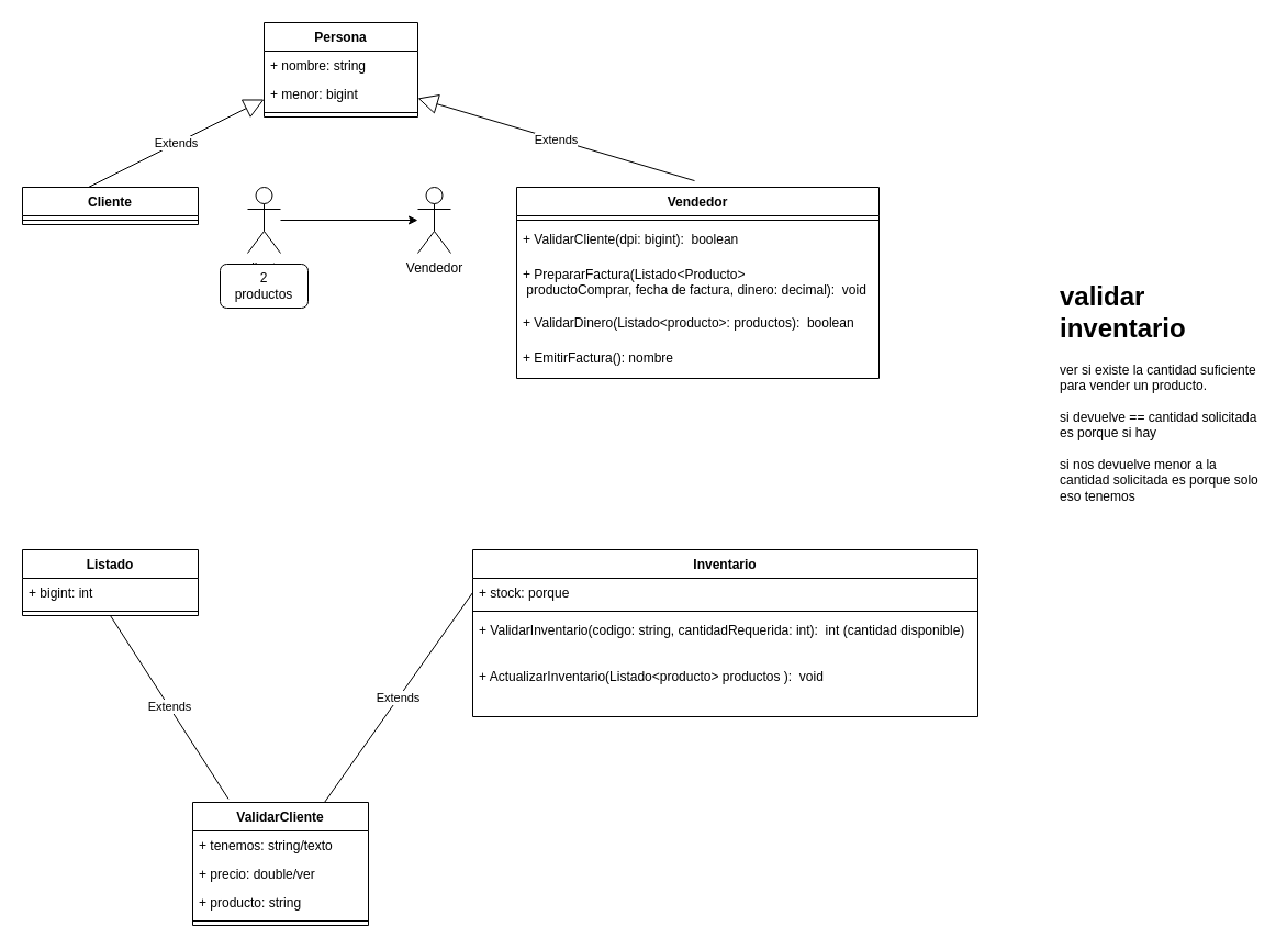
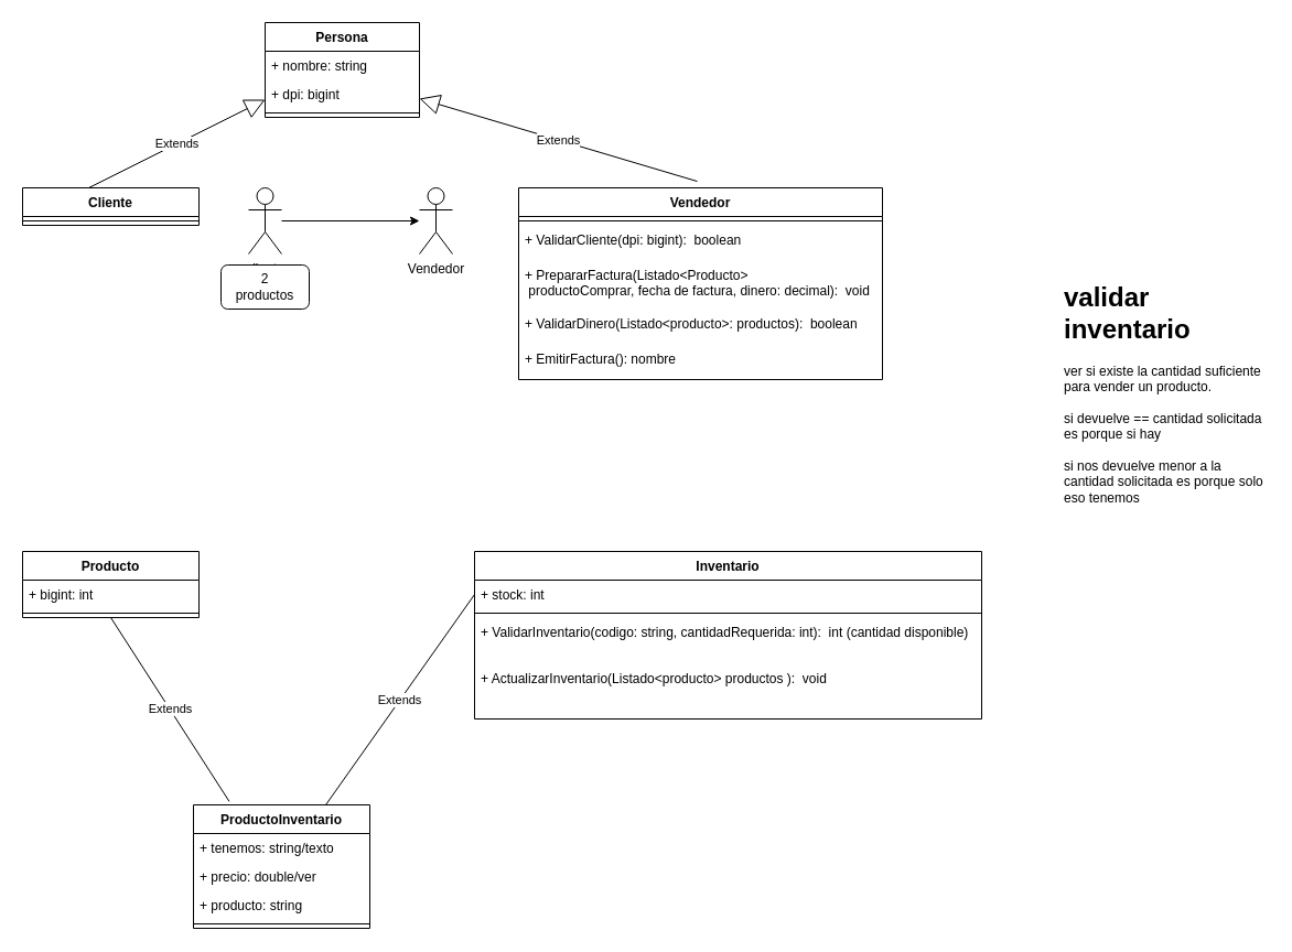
  <mxCell id="0" />
  <mxCell id="1" parent="0" />
  <mxCell id="2" value="Cliente" style="swimlane;fontStyle=1;align=center;verticalAlign=top;childLayout=stackLayout;horizontal=1;startSize=26;horizontalStack=0;resizeParent=1;resizeParentMax=0;resizeLast=0;collapsible=1;marginBottom=0;" vertex="1" parent="1"><mxGeometry x="20" y="170" width="160" height="34" as="geometry" /></mxCell>
  <mxCell id="3" value="" style="line;strokeWidth=1;fillColor=none;align=left;verticalAlign=middle;spacingTop=-1;spacingLeft=3;spacingRight=3;rotatable=0;labelPosition=right;points=[];portConstraint=eastwest;strokeColor=inherit;" vertex="1" parent="2"><mxGeometry y="26" width="160" height="8" as="geometry" /></mxCell>
  <mxCell id="4" value="Vendedor" style="swimlane;fontStyle=1;align=center;verticalAlign=top;childLayout=stackLayout;horizontal=1;startSize=26;horizontalStack=0;resizeParent=1;resizeParentMax=0;resizeLast=0;collapsible=1;marginBottom=0;" vertex="1" parent="1"><mxGeometry x="470" y="170" width="330" height="174" as="geometry" /></mxCell>
  <mxCell id="5" value="" style="line;strokeWidth=1;fillColor=none;align=left;verticalAlign=middle;spacingTop=-1;spacingLeft=3;spacingRight=3;rotatable=0;labelPosition=right;points=[];portConstraint=eastwest;strokeColor=inherit;" vertex="1" parent="4"><mxGeometry y="26" width="330" height="8" as="geometry" /></mxCell>
  <mxCell id="6" value="+ ValidarCliente(dpi: bigint):  boolean" style="text;strokeColor=none;fillColor=none;align=left;verticalAlign=top;spacingLeft=4;spacingRight=4;overflow=hidden;rotatable=0;points=[[0,0.5],[1,0.5]];portConstraint=eastwest;" vertex="1" parent="4"><mxGeometry y="34" width="330" height="32" as="geometry" /></mxCell>
  <mxCell id="7" value="+ PrepararFactura(Listado&lt;Producto&gt;&#10; productoComprar, fecha de factura, dinero: decimal):  void" style="text;strokeColor=none;fillColor=none;align=left;verticalAlign=top;spacingLeft=4;spacingRight=4;overflow=hidden;rotatable=0;points=[[0,0.5],[1,0.5]];portConstraint=eastwest;" vertex="1" parent="4"><mxGeometry y="66" width="330" height="44" as="geometry" /></mxCell>
  <mxCell id="8" value="+ ValidarDinero(Listado&lt;producto&gt;: productos):  boolean" style="text;strokeColor=none;fillColor=none;align=left;verticalAlign=top;spacingLeft=4;spacingRight=4;overflow=hidden;rotatable=0;points=[[0,0.5],[1,0.5]];portConstraint=eastwest;" vertex="1" parent="4"><mxGeometry y="110" width="330" height="32" as="geometry" /></mxCell>
  <mxCell id="9" value="+ EmitirFactura(): nombre" style="text;strokeColor=none;fillColor=none;align=left;verticalAlign=top;spacingLeft=4;spacingRight=4;overflow=hidden;rotatable=0;points=[[0,0.5],[1,0.5]];portConstraint=eastwest;" vertex="1" parent="4"><mxGeometry y="142" width="330" height="32" as="geometry" /></mxCell>
  <mxCell id="10" value="Persona" style="swimlane;fontStyle=1;align=center;verticalAlign=top;childLayout=stackLayout;horizontal=1;startSize=26;horizontalStack=0;resizeParent=1;resizeParentMax=0;resizeLast=0;collapsible=1;marginBottom=0;" vertex="1" parent="1"><mxGeometry x="240" y="20" width="140" height="86" as="geometry" /></mxCell>
  <mxCell id="11" value="+ nombre: string" style="text;strokeColor=none;fillColor=none;align=left;verticalAlign=top;spacingLeft=4;spacingRight=4;overflow=hidden;rotatable=0;points=[[0,0.5],[1,0.5]];portConstraint=eastwest;" vertex="1" parent="10"><mxGeometry y="26" width="140" height="26" as="geometry" /></mxCell>
- <mxCell id="12" value="+ menor: bigint" style="text;strokeColor=none;fillColor=none;align=left;verticalAlign=top;spacingLeft=4;spacingRight=4;overflow=hidden;rotatable=0;points=[[0,0.5],[1,0.5]];portConstraint=eastwest;" vertex="1" parent="10"><mxGeometry y="52" width="140" height="26" as="geometry" /></mxCell>
+ <mxCell id="12" value="+ dpi: bigint" style="text;strokeColor=none;fillColor=none;align=left;verticalAlign=top;spacingLeft=4;spacingRight=4;overflow=hidden;rotatable=0;points=[[0,0.5],[1,0.5]];portConstraint=eastwest;" vertex="1" parent="10"><mxGeometry y="52" width="140" height="26" as="geometry" /></mxCell>
  <mxCell id="13" value="" style="line;strokeWidth=1;fillColor=none;align=left;verticalAlign=middle;spacingTop=-1;spacingLeft=3;spacingRight=3;rotatable=0;labelPosition=right;points=[];portConstraint=eastwest;strokeColor=inherit;" vertex="1" parent="10"><mxGeometry y="78" width="140" height="8" as="geometry" /></mxCell>
  <mxCell id="14" value="Extends" style="endArrow=block;endSize=16;endFill=0;html=1;entryX=0;entryY=0.692;entryDx=0;entryDy=0;entryPerimeter=0;exitX=0.375;exitY=0;exitDx=0;exitDy=0;exitPerimeter=0;" edge="1" parent="1" source="2" target="12"><mxGeometry width="160" relative="1" as="geometry"><mxPoint x="80" y="150" as="sourcePoint" /><mxPoint x="240" y="150" as="targetPoint" /></mxGeometry></mxCell>
  <mxCell id="15" value="Extends" style="endArrow=block;endSize=16;endFill=0;html=1;entryX=1;entryY=0.654;entryDx=0;entryDy=0;entryPerimeter=0;exitX=0.491;exitY=-0.034;exitDx=0;exitDy=0;exitPerimeter=0;" edge="1" parent="1" source="4" target="12"><mxGeometry width="160" relative="1" as="geometry"><mxPoint x="180" y="190" as="sourcePoint" /><mxPoint x="250" y="99.992" as="targetPoint" /></mxGeometry></mxCell>
- <mxCell id="16" value="Listado" style="swimlane;fontStyle=1;align=center;verticalAlign=top;childLayout=stackLayout;horizontal=1;startSize=26;horizontalStack=0;resizeParent=1;resizeParentMax=0;resizeLast=0;collapsible=1;marginBottom=0;" vertex="1" parent="1"><mxGeometry x="20" y="500" width="160" height="60" as="geometry" /></mxCell>
+ <mxCell id="16" value="Producto" style="swimlane;fontStyle=1;align=center;verticalAlign=top;childLayout=stackLayout;horizontal=1;startSize=26;horizontalStack=0;resizeParent=1;resizeParentMax=0;resizeLast=0;collapsible=1;marginBottom=0;" vertex="1" parent="1"><mxGeometry x="20" y="500" width="160" height="60" as="geometry" /></mxCell>
  <mxCell id="17" value="+ bigint: int" style="text;strokeColor=none;fillColor=none;align=left;verticalAlign=top;spacingLeft=4;spacingRight=4;overflow=hidden;rotatable=0;points=[[0,0.5],[1,0.5]];portConstraint=eastwest;" vertex="1" parent="16"><mxGeometry y="26" width="160" height="26" as="geometry" /></mxCell>
  <mxCell id="18" value="" style="line;strokeWidth=1;fillColor=none;align=left;verticalAlign=middle;spacingTop=-1;spacingLeft=3;spacingRight=3;rotatable=0;labelPosition=right;points=[];portConstraint=eastwest;strokeColor=inherit;" vertex="1" parent="16"><mxGeometry y="52" width="160" height="8" as="geometry" /></mxCell>
  <mxCell id="19" value="Inventario" style="swimlane;fontStyle=1;align=center;verticalAlign=top;childLayout=stackLayout;horizontal=1;startSize=26;horizontalStack=0;resizeParent=1;resizeParentMax=0;resizeLast=0;collapsible=1;marginBottom=0;" vertex="1" parent="1"><mxGeometry x="430" y="500" width="460" height="152" as="geometry" /></mxCell>
- <mxCell id="20" value="+ stock: porque" style="text;strokeColor=none;fillColor=none;align=left;verticalAlign=top;spacingLeft=4;spacingRight=4;overflow=hidden;rotatable=0;points=[[0,0.5],[1,0.5]];portConstraint=eastwest;" vertex="1" parent="19"><mxGeometry y="26" width="460" height="26" as="geometry" /></mxCell>
+ <mxCell id="20" value="+ stock: int" style="text;strokeColor=none;fillColor=none;align=left;verticalAlign=top;spacingLeft=4;spacingRight=4;overflow=hidden;rotatable=0;points=[[0,0.5],[1,0.5]];portConstraint=eastwest;" vertex="1" parent="19"><mxGeometry y="26" width="460" height="26" as="geometry" /></mxCell>
  <mxCell id="21" value="" style="line;strokeWidth=1;fillColor=none;align=left;verticalAlign=middle;spacingTop=-1;spacingLeft=3;spacingRight=3;rotatable=0;labelPosition=right;points=[];portConstraint=eastwest;strokeColor=inherit;" vertex="1" parent="19"><mxGeometry y="52" width="460" height="8" as="geometry" /></mxCell>
  <mxCell id="22" value="+ ValidarInventario(codigo: string, cantidadRequerida: int):  int (cantidad disponible)" style="text;strokeColor=none;fillColor=none;align=left;verticalAlign=top;spacingLeft=4;spacingRight=4;overflow=hidden;rotatable=0;points=[[0,0.5],[1,0.5]];portConstraint=eastwest;" vertex="1" parent="19"><mxGeometry y="60" width="460" height="42" as="geometry" /></mxCell>
  <mxCell id="23" value="+ ActualizarInventario(Listado&lt;producto&gt; productos ):  void" style="text;strokeColor=none;fillColor=none;align=left;verticalAlign=top;spacingLeft=4;spacingRight=4;overflow=hidden;rotatable=0;points=[[0,0.5],[1,0.5]];portConstraint=eastwest;" vertex="1" parent="19"><mxGeometry y="102" width="460" height="50" as="geometry" /></mxCell>
  <mxCell id="24" value="" style="edgeStyle=none;html=1;" edge="1" parent="1" source="25" target="26"><mxGeometry relative="1" as="geometry" /></mxCell>
  <mxCell id="25" value="cliente" style="shape=umlActor;verticalLabelPosition=bottom;verticalAlign=top;html=1;" vertex="1" parent="1"><mxGeometry x="225" y="170" width="30" height="60" as="geometry" /></mxCell>
  <mxCell id="26" value="Vendedor" style="shape=umlActor;verticalLabelPosition=bottom;verticalAlign=top;html=1;" vertex="1" parent="1"><mxGeometry x="380" y="170" width="30" height="60" as="geometry" /></mxCell>
  <mxCell id="27" value="2&lt;br&gt;productos" style="rounded=1;whiteSpace=wrap;html=1;" vertex="1" parent="1"><mxGeometry x="200" y="240" width="80" height="40" as="geometry" /></mxCell>
  <mxCell id="28" value="&lt;h1&gt;&lt;span style=&quot;background-color: initial;&quot;&gt;validar inventario&amp;nbsp;&lt;/span&gt;&lt;br&gt;&lt;/h1&gt;&lt;div&gt;&lt;span style=&quot;background-color: initial;&quot;&gt;ver si existe la cantidad suficiente para vender un producto.&lt;/span&gt;&lt;/div&gt;&lt;div&gt;&lt;span style=&quot;background-color: initial;&quot;&gt;&lt;br&gt;&lt;/span&gt;&lt;/div&gt;&lt;div&gt;si devuelve == cantidad solicitada es porque si hay&lt;/div&gt;&lt;div&gt;&lt;br&gt;&lt;/div&gt;&lt;div&gt;si nos devuelve menor a la cantidad solicitada es porque solo eso tenemos&lt;/div&gt;" style="text;html=1;strokeColor=none;fillColor=none;spacing=5;spacingTop=-20;whiteSpace=wrap;overflow=hidden;rounded=0;" vertex="1" parent="1"><mxGeometry x="960" y="250" width="190" height="230" as="geometry" /></mxCell>
- <mxCell id="29" value="ValidarCliente" style="swimlane;fontStyle=1;align=center;verticalAlign=top;childLayout=stackLayout;horizontal=1;startSize=26;horizontalStack=0;resizeParent=1;resizeParentMax=0;resizeLast=0;collapsible=1;marginBottom=0;" vertex="1" parent="1"><mxGeometry x="175" y="730" width="160" height="112" as="geometry" /></mxCell>
+ <mxCell id="29" value="ProductoInventario" style="swimlane;fontStyle=1;align=center;verticalAlign=top;childLayout=stackLayout;horizontal=1;startSize=26;horizontalStack=0;resizeParent=1;resizeParentMax=0;resizeLast=0;collapsible=1;marginBottom=0;" vertex="1" parent="1"><mxGeometry x="175" y="730" width="160" height="112" as="geometry" /></mxCell>
  <mxCell id="30" value="+ tenemos: string/texto" style="text;strokeColor=none;fillColor=none;align=left;verticalAlign=top;spacingLeft=4;spacingRight=4;overflow=hidden;rotatable=0;points=[[0,0.5],[1,0.5]];portConstraint=eastwest;" vertex="1" parent="29"><mxGeometry y="26" width="160" height="26" as="geometry" /></mxCell>
  <mxCell id="31" value="+ precio: double/ver" style="text;strokeColor=none;fillColor=none;align=left;verticalAlign=top;spacingLeft=4;spacingRight=4;overflow=hidden;rotatable=0;points=[[0,0.5],[1,0.5]];portConstraint=eastwest;" vertex="1" parent="29"><mxGeometry y="52" width="160" height="26" as="geometry" /></mxCell>
  <mxCell id="32" value="+ producto: string" style="text;strokeColor=none;fillColor=none;align=left;verticalAlign=top;spacingLeft=4;spacingRight=4;overflow=hidden;rotatable=0;points=[[0,0.5],[1,0.5]];portConstraint=eastwest;" vertex="1" parent="29"><mxGeometry y="78" width="160" height="26" as="geometry" /></mxCell>
  <mxCell id="33" value="" style="line;strokeWidth=1;fillColor=none;align=left;verticalAlign=middle;spacingTop=-1;spacingLeft=3;spacingRight=3;rotatable=0;labelPosition=right;points=[];portConstraint=eastwest;strokeColor=inherit;" vertex="1" parent="29"><mxGeometry y="104" width="160" height="8" as="geometry" /></mxCell>
  <mxCell id="34" value="Extends" style="endArrow=none;endSize=16;endFill=0;html=1;entryX=0.203;entryY=-0.028;entryDx=0;entryDy=0;entryPerimeter=0;exitX=0.5;exitY=1;exitDx=0;exitDy=0;" edge="1" parent="1" source="16" target="29"><mxGeometry width="160" relative="1" as="geometry"><mxPoint x="20" y="760.01" as="sourcePoint" /><mxPoint x="180" y="680.002" as="targetPoint" /></mxGeometry></mxCell>
  <mxCell id="35" value="Extends" style="endArrow=none;endSize=16;endFill=0;html=1;entryX=0.75;entryY=0;entryDx=0;entryDy=0;exitX=0;exitY=0.5;exitDx=0;exitDy=0;" edge="1" parent="1" source="20" target="29"><mxGeometry width="160" relative="1" as="geometry"><mxPoint x="335" y="600" as="sourcePoint" /><mxPoint x="442.48" y="688.864" as="targetPoint" /></mxGeometry></mxCell>
